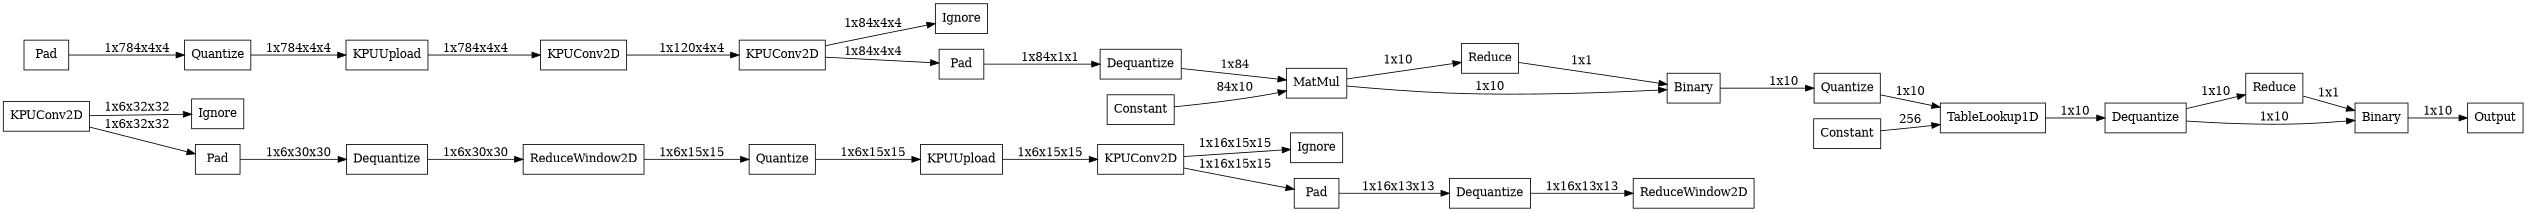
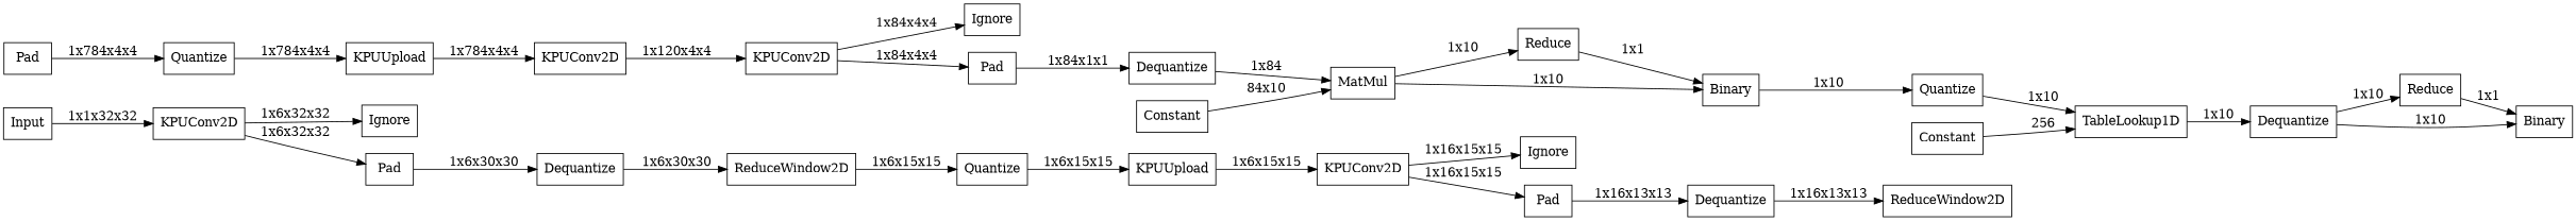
  digraph {
    rankdir=LR
    node [shape=record]
+   n1 [label="{Input}"]
    n2 [label="{KPUConv2D}"]
    n3 [label="{Ignore}"]
    n4 [label="{Pad}"]
    n5 [label="{Dequantize}"]
    n6 [label="{ReduceWindow2D}"]
    n7 [label="{Quantize}"]
    n8 [label="{KPUUpload}"]
    n9 [label="{KPUConv2D}"]
    n10 [label="{Ignore}"]
    n11 [label="{Pad}"]
    n12 [label="{Dequantize}"]
    n13 [label="{ReduceWindow2D}"]
    n14 [label="{Pad}"]
    n15 [label="{Quantize}"]
    n16 [label="{KPUUpload}"]
    n17 [label="{KPUConv2D}"]
    n18 [label="{KPUConv2D}"]
    n19 [label="{Ignore}"]
    n20 [label="{Pad}"]
    n21 [label="{Dequantize}"]
    n22 [label="{MatMul}"]
    n23 [label="{Reduce}"]
    n24 [label="{Binary}"]
    n25 [label="{Constant}"]
    n26 [label="{Quantize}"]
    n27 [label="{TableLookup1D}"]
    n28 [label="{Dequantize}"]
    n29 [label="{Constant}"]
    n30 [label="{Reduce}"]
    n31 [label="{Binary}"]
-   n32 [label="{Output}"]
+   n1 -> n2 [label="1x1x32x32"]
    n2 -> n3 [label="1x6x32x32"]
    n2 -> n4 [label="1x6x32x32"]
    n4 -> n5 [label="1x6x30x30"]
    n5 -> n6 [label="1x6x30x30"]
    n6 -> n7 [label="1x6x15x15"]
    n7 -> n8 [label="1x6x15x15"]
    n8 -> n9 [label="1x6x15x15"]
    n9 -> n10 [label="1x16x15x15"]
    n9 -> n11 [label="1x16x15x15"]
    n11 -> n12 [label="1x16x13x13"]
    n12 -> n13 [label="1x16x13x13"]
    n14 -> n15 [label="1x784x4x4"]
    n15 -> n16 [label="1x784x4x4"]
    n16 -> n17 [label="1x784x4x4"]
    n17 -> n18 [label="1x120x4x4"]
    n18 -> n19 [label="1x84x4x4"]
    n18 -> n20 [label="1x84x4x4"]
    n20 -> n21 [label="1x84x1x1"]
    n21 -> n22 [label="1x84"]
    n22 -> n23 [label="1x10"]
    n22 -> n24 [label="1x10"]
    n23 -> n24 [label="1x1"]
    n24 -> n26 [label="1x10"]
    n25 -> n22 [label="84x10"]
    n26 -> n27 [label="1x10"]
    n27 -> n28 [label="1x10"]
    n28 -> n30 [label="1x10"]
    n28 -> n31 [label="1x10"]
    n29 -> n27 [label=256]
    n30 -> n31 [label="1x1"]
-   n31 -> n32 [label="1x10"]
  }
